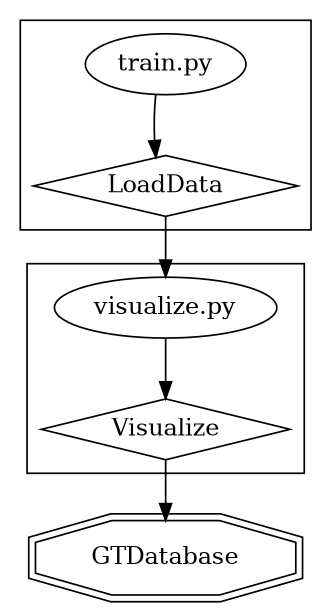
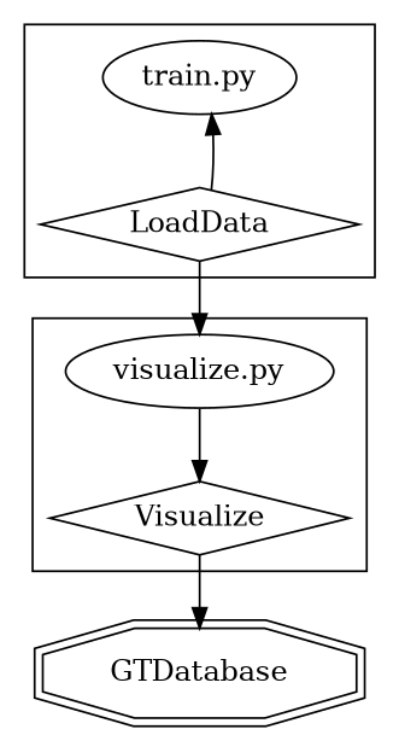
  digraph {
    n1 [label="visualize.py"]
    Visualize [shape=diamond]
    n3 [label="train.py"]
    LoadData [shape=diamond]
    GTDatabase [shape=doubleoctagon]
    subgraph cluster_1 {
      n1
      Visualize
    }
    subgraph cluster_2 {
      n3
      LoadData
    }
    n1 -> Visualize
    Visualize -> GTDatabase
-   n3 -> LoadData
+   LoadData -> n3
    LoadData -> n1
  }
